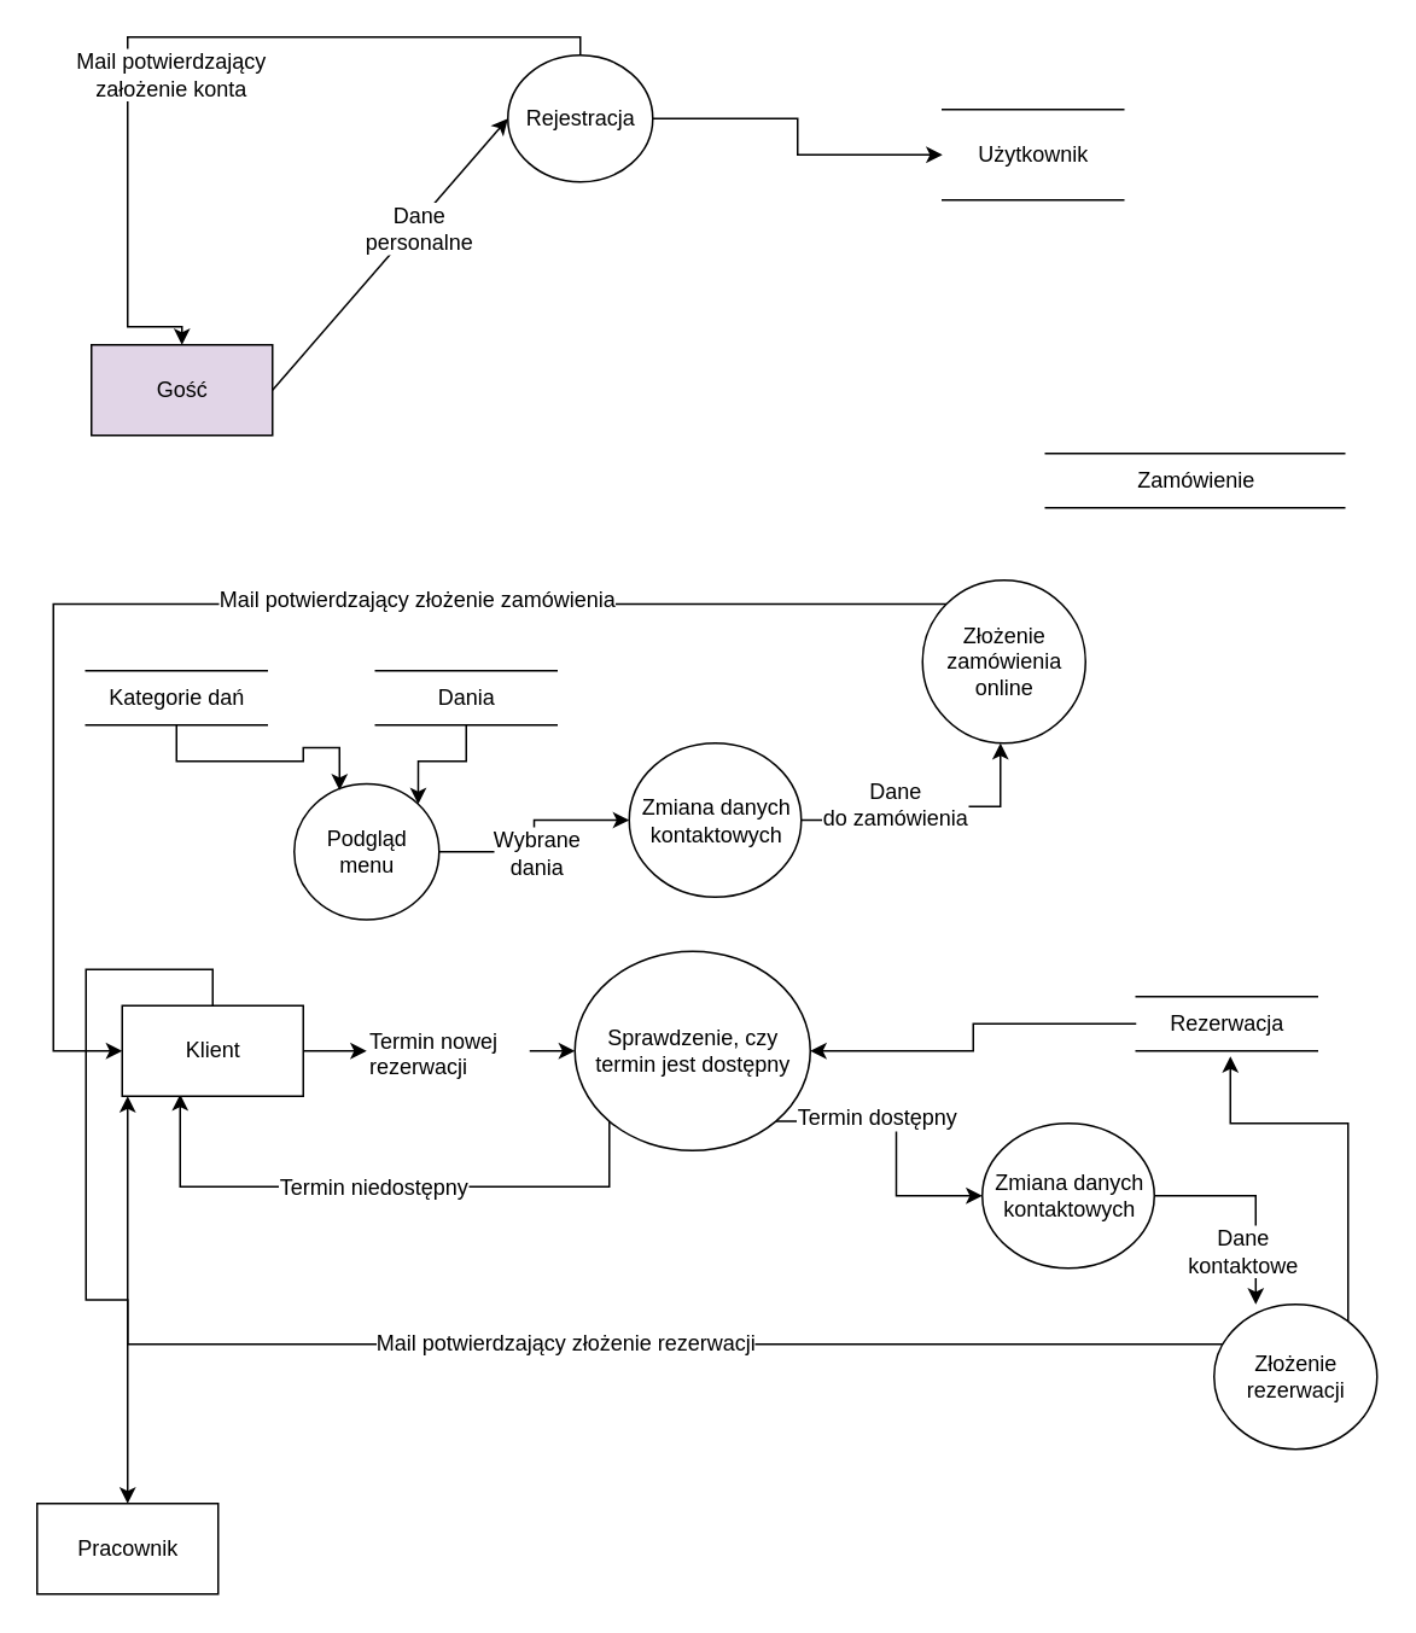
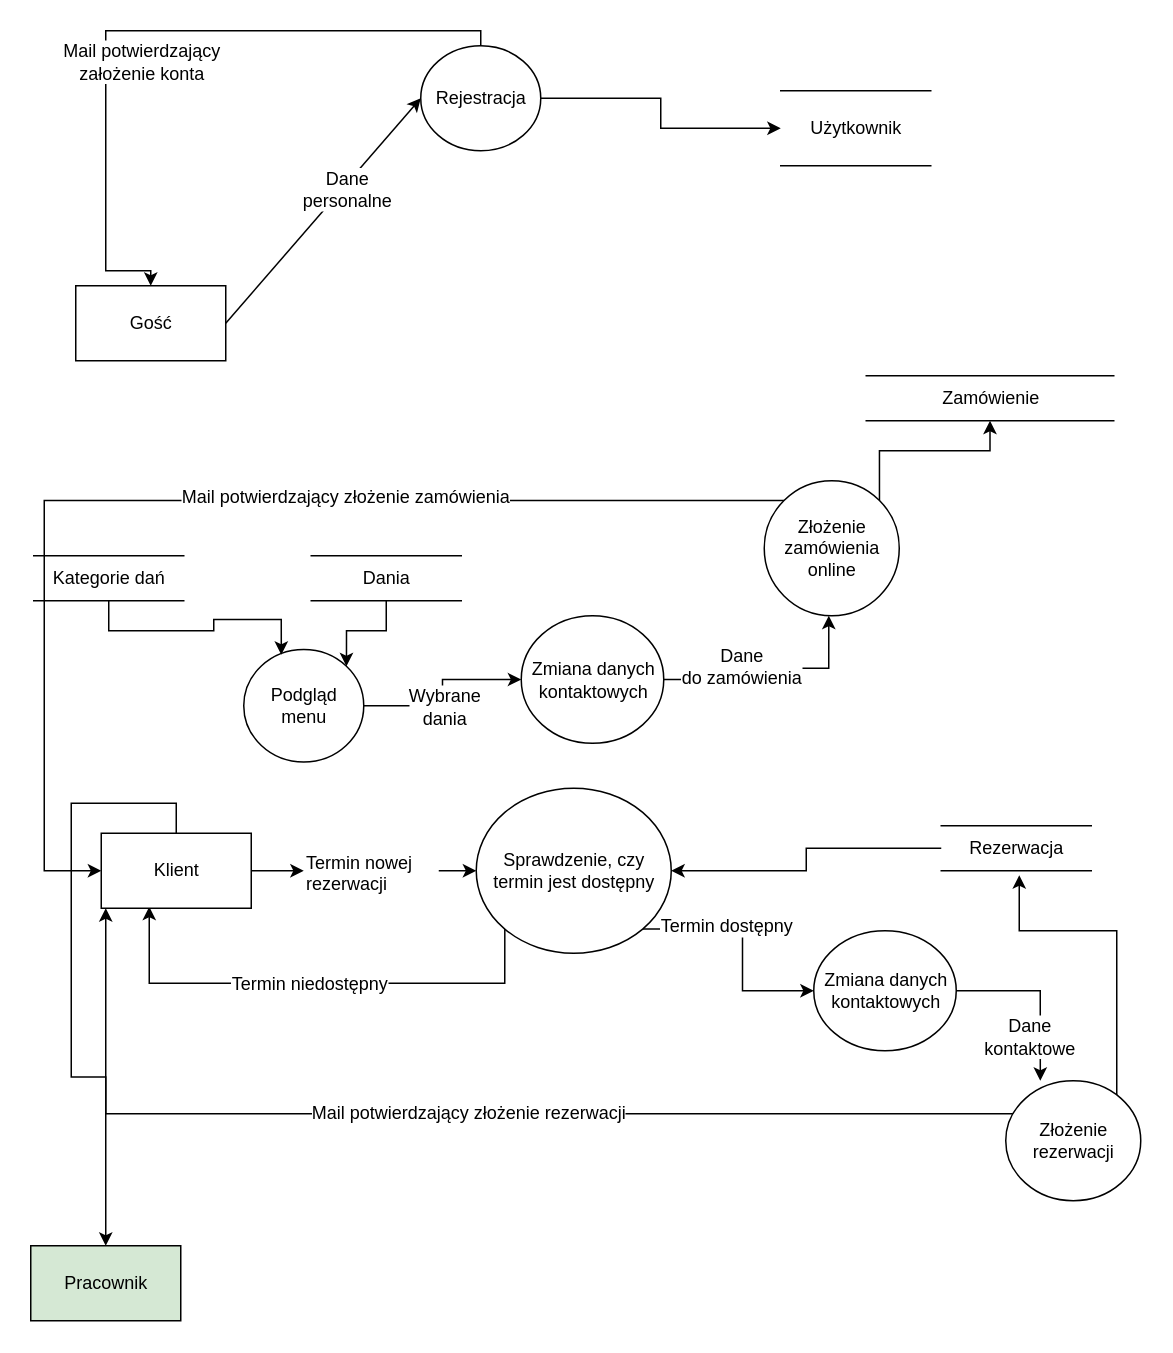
  <mxCell id="0" />
  <mxCell id="1" parent="0" />
  <mxCell id="2" style="edgeStyle=orthogonalEdgeStyle;rounded=0;orthogonalLoop=1;jettySize=auto;html=1;exitX=1;exitY=0.5;exitDx=0;exitDy=0;entryX=0;entryY=0.5;entryDx=0;entryDy=0;" edge="1" parent="1" source="21" target="16"><mxGeometry relative="1" as="geometry" /></mxCell>
- <mxCell id="3" value="Gość" style="html=1;dashed=0;whitespace=wrap;fillColor=#e1d5e7;" vertex="1" parent="1"><mxGeometry x="50" y="190" width="100" height="50" as="geometry" /></mxCell>
+ <mxCell id="3" value="Gość" style="html=1;dashed=0;whitespace=wrap;" vertex="1" parent="1"><mxGeometry x="50" y="190" width="100" height="50" as="geometry" /></mxCell>
  <mxCell id="4" style="edgeStyle=orthogonalEdgeStyle;rounded=0;orthogonalLoop=1;jettySize=auto;html=1;entryX=0;entryY=0.5;entryDx=0;entryDy=0;" edge="1" parent="1" source="7" target="8"><mxGeometry relative="1" as="geometry" /></mxCell>
  <mxCell id="5" style="edgeStyle=orthogonalEdgeStyle;rounded=0;orthogonalLoop=1;jettySize=auto;html=1;entryX=0.5;entryY=0;entryDx=0;entryDy=0;" edge="1" parent="1" source="7" target="3"><mxGeometry relative="1" as="geometry"><mxPoint x="100" y="240" as="targetPoint" /><Array as="points"><mxPoint x="320" y="20" /><mxPoint x="70" y="20" /><mxPoint x="70" y="180" /><mxPoint x="100" y="180" /></Array></mxGeometry></mxCell>
  <mxCell id="6" value="&lt;div&gt;Mail potwierdzający &lt;br&gt;&lt;/div&gt;&lt;div&gt;założenie konta&lt;/div&gt;" style="text;html=1;resizable=0;points=[];align=center;verticalAlign=middle;labelBackgroundColor=#ffffff;" vertex="1" connectable="0" parent="5"><mxGeometry x="0.207" y="-2" relative="1" as="geometry"><mxPoint x="25" y="2" as="offset" /></mxGeometry></mxCell>
  <mxCell id="7" value="Rejestracja" style="shape=ellipse;html=1;dashed=0;whitespace=wrap;perimeter=ellipsePerimeter;" vertex="1" parent="1"><mxGeometry x="280" y="30" width="80" height="70" as="geometry" /></mxCell>
  <mxCell id="8" value="Użytkownik" style="html=1;dashed=0;whitespace=wrap;shape=partialRectangle;right=0;left=0;fillColor=none;" vertex="1" parent="1"><mxGeometry x="520" y="60" width="100" height="50" as="geometry" /></mxCell>
  <mxCell id="9" value="" style="group" vertex="1" connectable="0" parent="1"><mxGeometry x="170" y="40" width="50" height="50" as="geometry" /></mxCell>
  <mxCell id="10" value="" style="endArrow=classic;html=1;exitX=1;exitY=0.5;exitDx=0;exitDy=0;entryX=0;entryY=0.5;entryDx=0;entryDy=0;" edge="1" parent="1" source="3" target="7"><mxGeometry width="50" height="50" relative="1" as="geometry"><mxPoint x="170" y="90" as="sourcePoint" /><mxPoint x="220" y="40" as="targetPoint" /></mxGeometry></mxCell>
  <mxCell id="11" value="&lt;div&gt;Dane &lt;br&gt;&lt;/div&gt;&lt;div&gt;personalne&lt;/div&gt;" style="text;html=1;resizable=0;points=[];align=center;verticalAlign=middle;labelBackgroundColor=#ffffff;" vertex="1" connectable="0" parent="10"><mxGeometry x="0.42" y="2" relative="1" as="geometry"><mxPoint x="-10.5" y="18" as="offset" /></mxGeometry></mxCell>
  <mxCell id="12" style="edgeStyle=orthogonalEdgeStyle;rounded=0;orthogonalLoop=1;jettySize=auto;html=1;exitX=1;exitY=1;exitDx=0;exitDy=0;" edge="1" parent="1" source="16" target="29"><mxGeometry relative="1" as="geometry" /></mxCell>
  <mxCell id="13" value="Termin dostępny" style="text;html=1;resizable=0;points=[];align=center;verticalAlign=middle;labelBackgroundColor=#ffffff;" vertex="1" connectable="0" parent="12"><mxGeometry x="-0.274" y="2" relative="1" as="geometry"><mxPoint as="offset" /></mxGeometry></mxCell>
  <mxCell id="14" style="edgeStyle=orthogonalEdgeStyle;rounded=0;orthogonalLoop=1;jettySize=auto;html=1;exitX=0;exitY=1;exitDx=0;exitDy=0;entryX=0.32;entryY=0.98;entryDx=0;entryDy=0;entryPerimeter=0;" edge="1" parent="1" source="16" target="20"><mxGeometry relative="1" as="geometry"><Array as="points"><mxPoint x="336" y="655" /><mxPoint x="99" y="655" /></Array></mxGeometry></mxCell>
  <mxCell id="15" value="Termin niedostępny" style="text;html=1;resizable=0;points=[];align=center;verticalAlign=middle;labelBackgroundColor=#ffffff;" vertex="1" connectable="0" parent="14"><mxGeometry x="0.031" relative="1" as="geometry"><mxPoint as="offset" /></mxGeometry></mxCell>
  <mxCell id="16" value="&lt;div&gt;Sprawdzenie, czy&lt;/div&gt;&lt;div&gt; termin jest dostępny&lt;/div&gt;" style="shape=ellipse;html=1;dashed=0;whitespace=wrap;perimeter=ellipsePerimeter;" vertex="1" parent="1"><mxGeometry x="317" y="525" width="130" height="110" as="geometry" /></mxCell>
  <mxCell id="17" style="edgeStyle=orthogonalEdgeStyle;rounded=0;orthogonalLoop=1;jettySize=auto;html=1;exitX=0;exitY=0.5;exitDx=0;exitDy=0;" edge="1" parent="1" source="18" target="16"><mxGeometry relative="1" as="geometry" /></mxCell>
  <mxCell id="18" value="Rezerwacja" style="html=1;dashed=0;whitespace=wrap;shape=partialRectangle;right=0;left=0;fillColor=none;" vertex="1" parent="1"><mxGeometry x="627" y="550" width="100" height="30" as="geometry" /></mxCell>
  <mxCell id="19" style="edgeStyle=orthogonalEdgeStyle;rounded=0;orthogonalLoop=1;jettySize=auto;html=1;exitX=0.5;exitY=0;exitDx=0;exitDy=0;" edge="1" parent="1" source="20" target="45"><mxGeometry relative="1" as="geometry" /></mxCell>
  <mxCell id="20" value="Klient" style="html=1;dashed=0;whitespace=wrap;" vertex="1" parent="1"><mxGeometry x="67" y="555" width="100" height="50" as="geometry" /></mxCell>
  <mxCell id="21" value="&lt;div&gt;Termin nowej&lt;/div&gt;&lt;div&gt; rezerwacji&lt;/div&gt;" style="text;html=1;resizable=0;points=[];autosize=1;align=left;verticalAlign=top;spacingTop=-4;" vertex="1" parent="1"><mxGeometry x="202" y="565" width="90" height="30" as="geometry" /></mxCell>
  <mxCell id="22" style="edgeStyle=orthogonalEdgeStyle;rounded=0;orthogonalLoop=1;jettySize=auto;html=1;exitX=1;exitY=0.5;exitDx=0;exitDy=0;entryX=0;entryY=0.5;entryDx=0;entryDy=0;" edge="1" parent="1" source="20" target="21"><mxGeometry relative="1" as="geometry"><mxPoint x="167" y="580" as="sourcePoint" /><mxPoint x="317" y="580" as="targetPoint" /></mxGeometry></mxCell>
  <mxCell id="23" style="edgeStyle=orthogonalEdgeStyle;rounded=0;orthogonalLoop=1;jettySize=auto;html=1;exitX=1;exitY=0;exitDx=0;exitDy=0;" edge="1" parent="1" source="26"><mxGeometry relative="1" as="geometry"><mxPoint x="679" y="583" as="targetPoint" /><Array as="points"><mxPoint x="744" y="620" /><mxPoint x="679" y="620" /></Array></mxGeometry></mxCell>
  <mxCell id="24" style="edgeStyle=orthogonalEdgeStyle;rounded=0;orthogonalLoop=1;jettySize=auto;html=1;entryX=0.03;entryY=1;entryDx=0;entryDy=0;entryPerimeter=0;" edge="1" parent="1" target="20"><mxGeometry relative="1" as="geometry"><mxPoint x="680" y="742" as="sourcePoint" /><Array as="points"><mxPoint x="70" y="742" /></Array></mxGeometry></mxCell>
  <mxCell id="25" value="Mail potwierdzający złożenie rezerwacji" style="text;html=1;resizable=0;points=[];align=center;verticalAlign=middle;labelBackgroundColor=#ffffff;" vertex="1" connectable="0" parent="24"><mxGeometry x="-0.011" y="-1" relative="1" as="geometry"><mxPoint as="offset" /></mxGeometry></mxCell>
  <mxCell id="26" value="&lt;div&gt;Złożenie &lt;br&gt;&lt;/div&gt;&lt;div&gt;rezerwacji&lt;/div&gt;" style="shape=ellipse;html=1;dashed=0;whitespace=wrap;perimeter=ellipsePerimeter;" vertex="1" parent="1"><mxGeometry x="670" y="720" width="90" height="80" as="geometry" /></mxCell>
  <mxCell id="27" style="edgeStyle=orthogonalEdgeStyle;rounded=0;orthogonalLoop=1;jettySize=auto;html=1;exitX=1;exitY=0.5;exitDx=0;exitDy=0;entryX=0.256;entryY=0;entryDx=0;entryDy=0;entryPerimeter=0;" edge="1" parent="1" source="29" target="26"><mxGeometry relative="1" as="geometry" /></mxCell>
  <mxCell id="28" value="&lt;div&gt;Dane&lt;/div&gt;&lt;div&gt;kontaktowe&lt;br&gt;&lt;/div&gt;" style="text;html=1;resizable=0;points=[];align=center;verticalAlign=middle;labelBackgroundColor=#ffffff;" vertex="1" connectable="0" parent="27"><mxGeometry x="-0.301" y="-3" relative="1" as="geometry"><mxPoint x="7" y="27" as="offset" /></mxGeometry></mxCell>
  <mxCell id="29" value="&lt;div&gt;Zmiana danych&lt;/div&gt;&lt;div&gt; kontaktowych&lt;/div&gt;" style="shape=ellipse;html=1;dashed=0;whitespace=wrap;perimeter=ellipsePerimeter;" vertex="1" parent="1"><mxGeometry x="542" y="620" width="95" height="80" as="geometry" /></mxCell>
+ <mxCell id="30" style="edgeStyle=orthogonalEdgeStyle;rounded=0;orthogonalLoop=1;jettySize=auto;html=1;exitX=1;exitY=0;exitDx=0;exitDy=0;entryX=0.5;entryY=1;entryDx=0;entryDy=0;" edge="1" parent="1" source="33" target="44"><mxGeometry relative="1" as="geometry" /></mxCell>
  <mxCell id="31" style="edgeStyle=orthogonalEdgeStyle;rounded=0;orthogonalLoop=1;jettySize=auto;html=1;exitX=0;exitY=0;exitDx=0;exitDy=0;entryX=0;entryY=0.5;entryDx=0;entryDy=0;" edge="1" parent="1" source="33" target="20"><mxGeometry relative="1" as="geometry"><Array as="points"><mxPoint x="29" y="333" /><mxPoint x="29" y="580" /></Array></mxGeometry></mxCell>
  <mxCell id="32" value="Mail potwierdzający złożenie zamówienia" style="text;html=1;resizable=0;points=[];align=center;verticalAlign=middle;labelBackgroundColor=#ffffff;" vertex="1" connectable="0" parent="31"><mxGeometry x="-0.018" y="3" relative="1" as="geometry"><mxPoint x="89" y="-6" as="offset" /></mxGeometry></mxCell>
  <mxCell id="33" value="&lt;div&gt;Złożenie&lt;/div&gt;&lt;div&gt;zamówienia&lt;/div&gt;&lt;div&gt;online&lt;br&gt;&lt;/div&gt;" style="shape=ellipse;html=1;dashed=0;whitespace=wrap;aspect=fixed;perimeter=ellipsePerimeter;" vertex="1" parent="1"><mxGeometry x="509" y="320" width="90" height="90" as="geometry" /></mxCell>
  <mxCell id="34" style="edgeStyle=orthogonalEdgeStyle;rounded=0;orthogonalLoop=1;jettySize=auto;html=1;exitX=1;exitY=0.5;exitDx=0;exitDy=0;entryX=0;entryY=0.5;entryDx=0;entryDy=0;" edge="1" parent="1" source="36" target="43"><mxGeometry relative="1" as="geometry" /></mxCell>
  <mxCell id="35" value="&lt;div&gt;Wybrane&lt;/div&gt;&lt;div&gt;dania&lt;br&gt;&lt;/div&gt;" style="text;html=1;resizable=0;points=[];align=center;verticalAlign=middle;labelBackgroundColor=#ffffff;" vertex="1" connectable="0" parent="34"><mxGeometry x="-0.333" relative="1" as="geometry"><mxPoint x="12.5" as="offset" /></mxGeometry></mxCell>
  <mxCell id="36" value="&lt;div&gt;Podgląd &lt;br&gt;&lt;/div&gt;&lt;div&gt;menu&lt;br&gt;&lt;/div&gt;" style="shape=ellipse;html=1;dashed=0;whitespace=wrap;perimeter=ellipsePerimeter;" vertex="1" parent="1"><mxGeometry x="162" y="432.5" width="80" height="75" as="geometry" /></mxCell>
  <mxCell id="37" style="edgeStyle=orthogonalEdgeStyle;rounded=0;orthogonalLoop=1;jettySize=auto;html=1;exitX=0.5;exitY=1;exitDx=0;exitDy=0;entryX=1;entryY=0;entryDx=0;entryDy=0;" edge="1" parent="1" source="38" target="36"><mxGeometry relative="1" as="geometry" /></mxCell>
  <mxCell id="38" value="Dania" style="html=1;dashed=0;whitespace=wrap;shape=partialRectangle;right=0;left=0;fillColor=none;" vertex="1" parent="1"><mxGeometry x="207" y="370" width="100" height="30" as="geometry" /></mxCell>
  <mxCell id="39" style="edgeStyle=orthogonalEdgeStyle;rounded=0;orthogonalLoop=1;jettySize=auto;html=1;exitX=0.5;exitY=1;exitDx=0;exitDy=0;entryX=0.313;entryY=0.047;entryDx=0;entryDy=0;entryPerimeter=0;" edge="1" parent="1" source="40" target="36"><mxGeometry relative="1" as="geometry" /></mxCell>
- <mxCell id="40" value="Kategorie dań" style="html=1;dashed=0;whitespace=wrap;shape=partialRectangle;right=0;left=0;fillColor=none;" vertex="1" parent="1"><mxGeometry x="47" y="370" width="100" height="30" as="geometry" /></mxCell>
+ <mxCell id="40" value="Kategorie dań" style="html=1;dashed=0;whitespace=wrap;shape=partialRectangle;right=0;left=0;fillColor=none;" vertex="1" parent="1"><mxGeometry x="22" y="370" width="100" height="30" as="geometry" /></mxCell>
  <mxCell id="41" style="edgeStyle=orthogonalEdgeStyle;rounded=0;orthogonalLoop=1;jettySize=auto;html=1;exitX=1;exitY=0.5;exitDx=0;exitDy=0;entryX=0.478;entryY=1;entryDx=0;entryDy=0;entryPerimeter=0;" edge="1" parent="1" source="43" target="33"><mxGeometry relative="1" as="geometry"><mxPoint x="552" y="420" as="targetPoint" /><Array as="points"><mxPoint x="487" y="453" /><mxPoint x="487" y="445" /><mxPoint x="552" y="445" /></Array></mxGeometry></mxCell>
  <mxCell id="42" value="&lt;div&gt;Dane&lt;/div&gt;&lt;div&gt;do zamówienia&lt;br&gt;&lt;/div&gt;" style="text;html=1;resizable=0;points=[];align=center;verticalAlign=middle;labelBackgroundColor=#ffffff;" vertex="1" connectable="0" parent="41"><mxGeometry x="-0.229" y="2" relative="1" as="geometry"><mxPoint as="offset" /></mxGeometry></mxCell>
  <mxCell id="43" value="&lt;div&gt;Zmiana danych&lt;/div&gt;&lt;div&gt;kontaktowych&lt;br&gt;&lt;/div&gt;" style="shape=ellipse;html=1;dashed=0;whitespace=wrap;perimeter=ellipsePerimeter;" vertex="1" parent="1"><mxGeometry x="347" y="410" width="95" height="85" as="geometry" /></mxCell>
  <mxCell id="44" value="Zamówienie" style="html=1;dashed=0;whitespace=wrap;shape=partialRectangle;right=0;left=0;fillColor=none;" vertex="1" parent="1"><mxGeometry x="577" y="250" width="165" height="30" as="geometry" /></mxCell>
- <mxCell id="45" value="Pracownik" style="html=1;dashed=0;whitespace=wrap;" vertex="1" parent="1"><mxGeometry x="20" y="830" width="100" height="50" as="geometry" /></mxCell>
+ <mxCell id="45" value="Pracownik" style="html=1;dashed=0;whitespace=wrap;fillColor=#d5e8d4;" vertex="1" parent="1"><mxGeometry x="20" y="830" width="100" height="50" as="geometry" /></mxCell>
